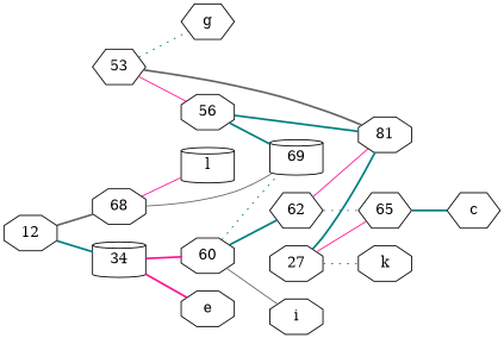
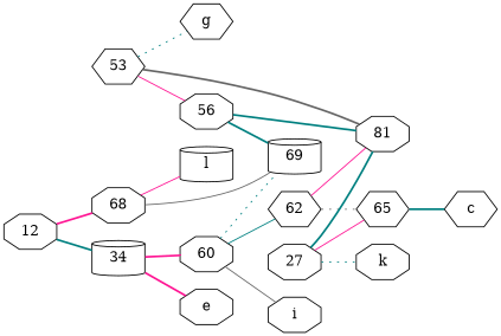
  graph {
    rankdir=LR
    node [labelfontsize=50 shape=octagon]
    edge [color=teal style=bold]
    g [shape=hexagon]
    65 [shape=hexagon]
    c [shape=hexagon]
    34 [shape=cylinder]
    e
    60
    69 [shape=cylinder]
    i
    62 [shape=hexagon]
    68
    l [shape=cylinder]
    12
    53 [shape=hexagon]
    81
    56
    27
    k
    65 -- c
    34 -- e [color=deeppink]
    34 -- 60 [color=deeppink]
    60 -- 69 [style=dotted]
    60 -- i [color=gray40 style=solid]
-   60 -- 62
+   60 -- 62 [style=solid]
    62 -- 65 [color=gray40 style=dotted]
    62 -- 81 [color=deeppink style=solid]
    68 -- 69 [color=gray40 style=solid]
    68 -- l [color=deeppink style=solid]
    12 -- 34
-   12 -- 68 [color=gray40]
+   12 -- 68 [color=deeppink]
    53 -- g [style=dotted]
    53 -- 81 [color=gray40]
    53 -- 56 [color=deeppink style=solid]
    56 -- 69
    56 -- 81
    27 -- 65 [color=deeppink style=solid]
    27 -- 81
    27 -- k [style=dotted]
  }
